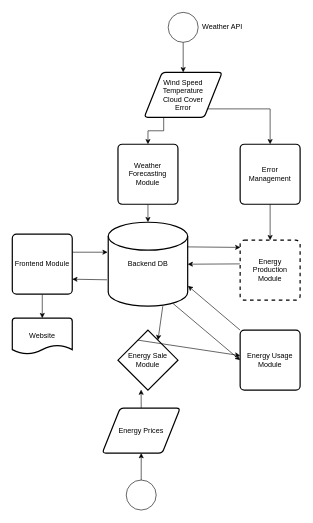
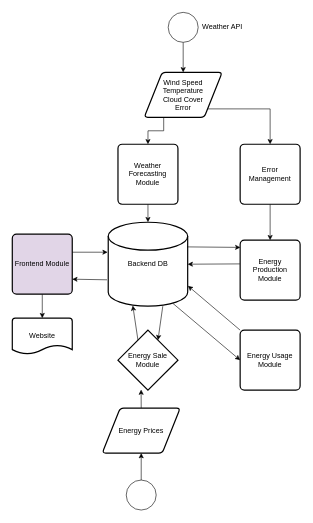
  <mxCell id="0" />
  <mxCell id="1" parent="0" />
  <mxCell id="2" value="Backend DB" style="strokeWidth=2;html=1;shape=mxgraph.flowchart.database;whiteSpace=wrap;" vertex="1" parent="1"><mxGeometry x="180" y="370" width="132.5" height="140" as="geometry" /></mxCell>
  <mxCell id="3" style="edgeStyle=orthogonalEdgeStyle;rounded=0;orthogonalLoop=1;jettySize=auto;html=1;exitX=0.25;exitY=1;exitDx=0;exitDy=0;entryX=0.5;entryY=0;entryDx=0;entryDy=0;" edge="1" parent="1" source="5" target="15"><mxGeometry relative="1" as="geometry" /></mxCell>
  <mxCell id="4" style="edgeStyle=orthogonalEdgeStyle;rounded=0;orthogonalLoop=1;jettySize=auto;html=1;exitX=1;exitY=1;exitDx=0;exitDy=0;entryX=0.5;entryY=0;entryDx=0;entryDy=0;" edge="1" parent="1" source="5" target="17"><mxGeometry relative="1" as="geometry" /></mxCell>
  <mxCell id="5" value="Wind Speed&lt;br&gt;Temperature&lt;br&gt;Cloud Cover&lt;br&gt;Error" style="shape=parallelogram;html=1;strokeWidth=2;perimeter=parallelogramPerimeter;whiteSpace=wrap;rounded=1;arcSize=12;size=0.23;" vertex="1" parent="1"><mxGeometry x="240" y="120" width="130" height="75" as="geometry" /></mxCell>
  <mxCell id="6" style="edgeStyle=orthogonalEdgeStyle;rounded=0;orthogonalLoop=1;jettySize=auto;html=1;exitX=0.5;exitY=1;exitDx=0;exitDy=0;" edge="1" parent="1" source="7" target="5"><mxGeometry relative="1" as="geometry" /></mxCell>
  <mxCell id="7" value="" style="ellipse;whiteSpace=wrap;html=1;aspect=fixed;" vertex="1" parent="1"><mxGeometry x="280" y="20" width="50" height="50" as="geometry" /></mxCell>
  <mxCell id="8" style="edgeStyle=orthogonalEdgeStyle;rounded=0;orthogonalLoop=1;jettySize=auto;html=1;entryX=0.5;entryY=1;entryDx=0;entryDy=0;" edge="1" parent="1" source="9" target="20"><mxGeometry relative="1" as="geometry" /></mxCell>
  <mxCell id="9" value="" style="ellipse;whiteSpace=wrap;html=1;aspect=fixed;" vertex="1" parent="1"><mxGeometry x="210" y="800" width="50" height="50" as="geometry" /></mxCell>
  <mxCell id="10" value="Energy Usage Module" style="rounded=1;whiteSpace=wrap;html=1;absoluteArcSize=1;arcSize=14;strokeWidth=2;" vertex="1" parent="1"><mxGeometry x="400" y="550" width="100" height="100" as="geometry" /></mxCell>
  <mxCell id="11" style="edgeStyle=orthogonalEdgeStyle;rounded=0;orthogonalLoop=1;jettySize=auto;html=1;exitX=0.5;exitY=1;exitDx=0;exitDy=0;entryX=0.5;entryY=0;entryDx=0;entryDy=0;entryPerimeter=0;" edge="1" parent="1" source="12" target="18"><mxGeometry relative="1" as="geometry" /></mxCell>
- <mxCell id="12" value="Frontend Module" style="rounded=1;whiteSpace=wrap;html=1;absoluteArcSize=1;arcSize=14;strokeWidth=2;" vertex="1" parent="1"><mxGeometry x="20" y="390" width="100" height="100" as="geometry" /></mxCell>
- <mxCell id="13" value="Energy Production Module" style="rounded=1;whiteSpace=wrap;html=1;absoluteArcSize=1;arcSize=14;strokeWidth=2;dashed=1;" vertex="1" parent="1"><mxGeometry x="400" y="400" width="100" height="100" as="geometry" /></mxCell>
+ <mxCell id="12" value="Frontend Module" style="rounded=1;whiteSpace=wrap;html=1;absoluteArcSize=1;arcSize=14;strokeWidth=2;fillColor=#e1d5e7;" vertex="1" parent="1"><mxGeometry x="20" y="390" width="100" height="100" as="geometry" /></mxCell>
+ <mxCell id="13" value="Energy Production Module" style="rounded=1;whiteSpace=wrap;html=1;absoluteArcSize=1;arcSize=14;strokeWidth=2;" vertex="1" parent="1"><mxGeometry x="400" y="400" width="100" height="100" as="geometry" /></mxCell>
  <mxCell id="14" style="edgeStyle=orthogonalEdgeStyle;rounded=0;orthogonalLoop=1;jettySize=auto;html=1;exitX=0.5;exitY=1;exitDx=0;exitDy=0;entryX=0.5;entryY=0;entryDx=0;entryDy=0;entryPerimeter=0;" edge="1" parent="1" source="15" target="2"><mxGeometry relative="1" as="geometry" /></mxCell>
  <mxCell id="15" value="Weather Forecasting Module" style="rounded=1;whiteSpace=wrap;html=1;absoluteArcSize=1;arcSize=14;strokeWidth=2;" vertex="1" parent="1"><mxGeometry x="196.25" y="240" width="100" height="100" as="geometry" /></mxCell>
  <mxCell id="16" style="edgeStyle=orthogonalEdgeStyle;rounded=0;orthogonalLoop=1;jettySize=auto;html=1;exitX=0.5;exitY=1;exitDx=0;exitDy=0;entryX=0.5;entryY=0;entryDx=0;entryDy=0;" edge="1" parent="1" source="17" target="13"><mxGeometry relative="1" as="geometry" /></mxCell>
  <mxCell id="17" value="Error Management" style="rounded=1;whiteSpace=wrap;html=1;absoluteArcSize=1;arcSize=14;strokeWidth=2;" vertex="1" parent="1"><mxGeometry x="400" y="240" width="100" height="100" as="geometry" /></mxCell>
  <mxCell id="18" value="Website" style="strokeWidth=2;html=1;shape=mxgraph.flowchart.document2;whiteSpace=wrap;size=0.25;" vertex="1" parent="1"><mxGeometry x="20" y="530" width="100" height="60" as="geometry" /></mxCell>
  <mxCell id="19" style="edgeStyle=orthogonalEdgeStyle;rounded=0;orthogonalLoop=1;jettySize=auto;html=1;exitX=0.5;exitY=0;exitDx=0;exitDy=0;entryX=0.386;entryY=0.991;entryDx=0;entryDy=0;entryPerimeter=0;" edge="1" parent="1" source="20" target="21"><mxGeometry relative="1" as="geometry" /></mxCell>
  <mxCell id="20" value="Energy Prices" style="shape=parallelogram;html=1;strokeWidth=2;perimeter=parallelogramPerimeter;whiteSpace=wrap;rounded=1;arcSize=12;size=0.23;" vertex="1" parent="1"><mxGeometry x="170" y="680" width="130" height="75" as="geometry" /></mxCell>
  <mxCell id="21" value="Energy Sale Module" style="rhombus;whiteSpace=wrap;html=1;absoluteArcSize=1;arcSize=14;strokeWidth=2;" vertex="1" parent="1"><mxGeometry x="196.25" y="550" width="100" height="100" as="geometry" /></mxCell>
  <mxCell id="22" value="" style="endArrow=classic;html=1;exitX=-0.015;exitY=0.686;exitDx=0;exitDy=0;exitPerimeter=0;entryX=1;entryY=0.75;entryDx=0;entryDy=0;" edge="1" parent="1" source="2" target="12"><mxGeometry width="50" height="50" relative="1" as="geometry"><mxPoint x="320" y="590" as="sourcePoint" /><mxPoint x="370" y="540" as="targetPoint" /></mxGeometry></mxCell>
  <mxCell id="23" value="" style="endArrow=classic;html=1;" edge="1" parent="1"><mxGeometry width="50" height="50" relative="1" as="geometry"><mxPoint x="120" y="420" as="sourcePoint" /><mxPoint x="179" y="420" as="targetPoint" /></mxGeometry></mxCell>
- <mxCell id="24" value="" style="endArrow=classic;html=1;exitX=0.25;exitY=0;exitDx=0;exitDy=0;" edge="1" parent="1" source="21" target="10"><mxGeometry width="50" height="50" relative="1" as="geometry"><mxPoint x="320" y="590" as="sourcePoint" /><mxPoint x="370" y="540" as="targetPoint" /></mxGeometry></mxCell>
+ <mxCell id="24" value="" style="endArrow=classic;html=1;exitX=0.25;exitY=0;exitDx=0;exitDy=0;entryX=0.309;entryY=0.993;entryDx=0;entryDy=0;entryPerimeter=0;" edge="1" parent="1" source="21" target="2"><mxGeometry width="50" height="50" relative="1" as="geometry"><mxPoint x="320" y="590" as="sourcePoint" /><mxPoint x="370" y="540" as="targetPoint" /></mxGeometry></mxCell>
  <mxCell id="25" value="" style="endArrow=classic;html=1;entryX=0.75;entryY=0;entryDx=0;entryDy=0;" edge="1" parent="1" target="21"><mxGeometry width="50" height="50" relative="1" as="geometry"><mxPoint x="271" y="510" as="sourcePoint" /><mxPoint x="230.943" y="519.02" as="targetPoint" /></mxGeometry></mxCell>
  <mxCell id="26" value="" style="endArrow=classic;html=1;exitX=0;exitY=0;exitDx=0;exitDy=0;entryX=1.003;entryY=0.758;entryDx=0;entryDy=0;entryPerimeter=0;" edge="1" parent="1" source="10" target="2"><mxGeometry width="50" height="50" relative="1" as="geometry"><mxPoint x="231.25" y="560" as="sourcePoint" /><mxPoint x="314" y="463" as="targetPoint" /></mxGeometry></mxCell>
  <mxCell id="27" value="" style="endArrow=classic;html=1;entryX=0;entryY=0.5;entryDx=0;entryDy=0;exitX=0.814;exitY=0.967;exitDx=0;exitDy=0;exitPerimeter=0;" edge="1" parent="1" source="2" target="10"><mxGeometry width="50" height="50" relative="1" as="geometry"><mxPoint x="289" y="500" as="sourcePoint" /><mxPoint x="304.48" y="513.7" as="targetPoint" /></mxGeometry></mxCell>
  <mxCell id="28" value="" style="endArrow=classic;html=1;exitX=0.996;exitY=0.294;exitDx=0;exitDy=0;exitPerimeter=0;entryX=0.003;entryY=0.12;entryDx=0;entryDy=0;entryPerimeter=0;" edge="1" parent="1" source="2" target="13"><mxGeometry width="50" height="50" relative="1" as="geometry"><mxPoint x="390" y="280" as="sourcePoint" /><mxPoint x="440" y="230" as="targetPoint" /></mxGeometry></mxCell>
  <mxCell id="29" value="" style="endArrow=classic;html=1;exitX=-0.005;exitY=0.395;exitDx=0;exitDy=0;exitPerimeter=0;entryX=1;entryY=0.5;entryDx=0;entryDy=0;entryPerimeter=0;" edge="1" parent="1" source="13" target="2"><mxGeometry width="50" height="50" relative="1" as="geometry"><mxPoint x="396" y="457" as="sourcePoint" /><mxPoint x="314" y="447" as="targetPoint" /></mxGeometry></mxCell>
  <mxCell id="30" value="Weather API" style="text;html=1;align=center;verticalAlign=middle;resizable=0;points=[];autosize=1;" vertex="1" parent="1"><mxGeometry x="330" y="35" width="80" height="20" as="geometry" /></mxCell>
